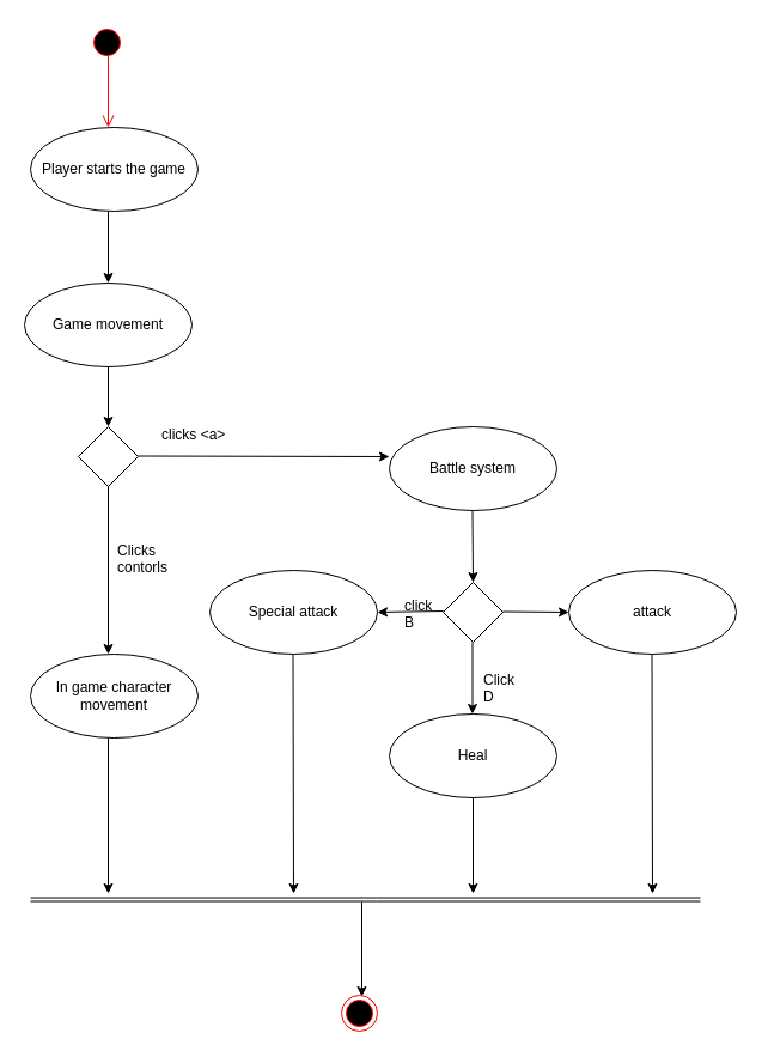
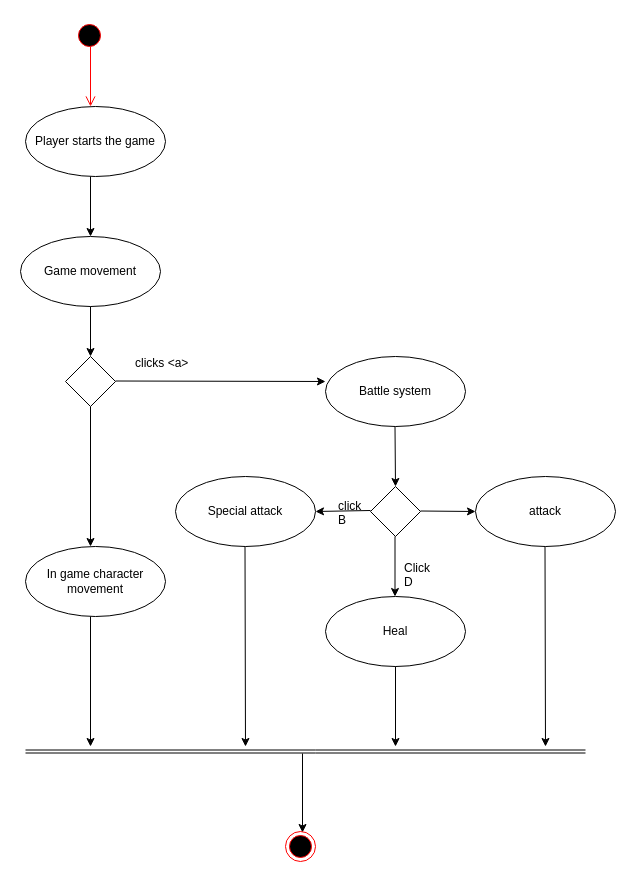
  <mxCell id="0" />
  <mxCell id="1" parent="0" />
  <mxCell id="2" value="Player starts the game&lt;br&gt;" style="ellipse;whiteSpace=wrap;html=1;" vertex="1" parent="1"><mxGeometry x="25" y="106" width="140" height="70" as="geometry" /></mxCell>
  <mxCell id="3" value="" style="endArrow=classic;html=1;entryX=0.5;entryY=0;entryDx=0;entryDy=0;" edge="1" parent="1" target="4"><mxGeometry width="50" height="50" relative="1" as="geometry"><mxPoint x="90" y="176" as="sourcePoint" /><mxPoint x="90" y="226" as="targetPoint" /><Array as="points" /></mxGeometry></mxCell>
  <mxCell id="4" value="Game movement&lt;br&gt;" style="ellipse;whiteSpace=wrap;html=1;" vertex="1" parent="1"><mxGeometry x="20" y="236" width="140" height="70" as="geometry" /></mxCell>
  <mxCell id="5" value="" style="endArrow=classic;html=1;" edge="1" parent="1"><mxGeometry width="50" height="50" relative="1" as="geometry"><mxPoint x="90" y="306" as="sourcePoint" /><mxPoint x="90" y="356" as="targetPoint" /><Array as="points" /></mxGeometry></mxCell>
  <mxCell id="6" value="" style="rhombus;whiteSpace=wrap;html=1;" vertex="1" parent="1"><mxGeometry x="65" y="356" width="50" height="50" as="geometry" /></mxCell>
  <mxCell id="7" value="" style="endArrow=classic;html=1;" edge="1" parent="1"><mxGeometry width="50" height="50" relative="1" as="geometry"><mxPoint x="115" y="380.5" as="sourcePoint" /><mxPoint x="325" y="381" as="targetPoint" /></mxGeometry></mxCell>
  <mxCell id="8" value="Battle system&lt;br&gt;" style="ellipse;whiteSpace=wrap;html=1;" vertex="1" parent="1"><mxGeometry x="325" y="356" width="140" height="70" as="geometry" /></mxCell>
  <mxCell id="9" value="" style="endArrow=classic;html=1;" edge="1" parent="1"><mxGeometry width="50" height="50" relative="1" as="geometry"><mxPoint x="90" y="406" as="sourcePoint" /><mxPoint x="90" y="546" as="targetPoint" /></mxGeometry></mxCell>
  <mxCell id="10" value="In game character movement&lt;br&gt;" style="ellipse;whiteSpace=wrap;html=1;" vertex="1" parent="1"><mxGeometry x="25" y="546" width="140" height="70" as="geometry" /></mxCell>
  <mxCell id="11" value="" style="endArrow=classic;html=1;entryX=0.5;entryY=0;entryDx=0;entryDy=0;" edge="1" parent="1" target="12"><mxGeometry width="50" height="50" relative="1" as="geometry"><mxPoint x="394.5" y="426" as="sourcePoint" /><mxPoint x="394.5" y="476" as="targetPoint" /><Array as="points" /></mxGeometry></mxCell>
  <mxCell id="12" value="" style="rhombus;whiteSpace=wrap;html=1;" vertex="1" parent="1"><mxGeometry x="370" y="486" width="50" height="50" as="geometry" /></mxCell>
  <mxCell id="13" value="" style="endArrow=classic;html=1;entryX=0;entryY=0.5;entryDx=0;entryDy=0;" edge="1" parent="1" target="14"><mxGeometry width="50" height="50" relative="1" as="geometry"><mxPoint x="420" y="510.5" as="sourcePoint" /><mxPoint x="470" y="511" as="targetPoint" /><Array as="points" /></mxGeometry></mxCell>
  <mxCell id="14" value="attack&lt;br&gt;" style="ellipse;whiteSpace=wrap;html=1;" vertex="1" parent="1"><mxGeometry x="475" y="476" width="140" height="70" as="geometry" /></mxCell>
  <mxCell id="15" value="" style="endArrow=classic;html=1;entryX=1;entryY=0.5;entryDx=0;entryDy=0;" edge="1" parent="1" target="16"><mxGeometry width="50" height="50" relative="1" as="geometry"><mxPoint x="370" y="510" as="sourcePoint" /><mxPoint x="320" y="510" as="targetPoint" /><Array as="points" /></mxGeometry></mxCell>
  <mxCell id="16" value="Special attack" style="ellipse;whiteSpace=wrap;html=1;" vertex="1" parent="1"><mxGeometry x="175" y="476" width="140" height="70" as="geometry" /></mxCell>
  <mxCell id="17" value="" style="endArrow=classic;html=1;" edge="1" parent="1"><mxGeometry width="50" height="50" relative="1" as="geometry"><mxPoint x="394.5" y="536" as="sourcePoint" /><mxPoint x="394.5" y="596" as="targetPoint" /><Array as="points" /></mxGeometry></mxCell>
  <mxCell id="18" value="Heal&lt;br&gt;" style="ellipse;whiteSpace=wrap;html=1;" vertex="1" parent="1"><mxGeometry x="325" y="596" width="140" height="70" as="geometry" /></mxCell>
  <mxCell id="19" value="" style="endArrow=classic;html=1;" edge="1" parent="1"><mxGeometry width="50" height="50" relative="1" as="geometry"><mxPoint x="90" y="616" as="sourcePoint" /><mxPoint x="90" y="746" as="targetPoint" /></mxGeometry></mxCell>
  <mxCell id="20" value="" style="endArrow=classic;html=1;" edge="1" parent="1"><mxGeometry width="50" height="50" relative="1" as="geometry"><mxPoint x="244.5" y="546" as="sourcePoint" /><mxPoint x="245" y="746" as="targetPoint" /></mxGeometry></mxCell>
  <mxCell id="21" value="" style="endArrow=classic;html=1;" edge="1" parent="1"><mxGeometry width="50" height="50" relative="1" as="geometry"><mxPoint x="544.5" y="546" as="sourcePoint" /><mxPoint x="545" y="746" as="targetPoint" /></mxGeometry></mxCell>
  <mxCell id="22" value="" style="endArrow=classic;html=1;" edge="1" parent="1"><mxGeometry width="50" height="50" relative="1" as="geometry"><mxPoint x="395" y="666" as="sourcePoint" /><mxPoint x="395" y="746" as="targetPoint" /></mxGeometry></mxCell>
  <mxCell id="23" value="" style="shape=link;html=1;shadow=0;strokeColor=#000000;comic=0;width=3;" edge="1" parent="1"><mxGeometry width="100" relative="1" as="geometry"><mxPoint x="25" y="751" as="sourcePoint" /><mxPoint x="585" y="751" as="targetPoint" /><Array as="points"><mxPoint x="315" y="751" /></Array></mxGeometry></mxCell>
  <mxCell id="24" value="" style="endArrow=classic;html=1;" edge="1" parent="1"><mxGeometry width="50" height="50" relative="1" as="geometry"><mxPoint x="302" y="753" as="sourcePoint" /><mxPoint x="302" y="832" as="targetPoint" /></mxGeometry></mxCell>
  <mxCell id="25" value="" style="edgeStyle=orthogonalEdgeStyle;html=1;verticalAlign=bottom;endArrow=open;endSize=8;strokeColor=#ff0000;shadow=0;" edge="1" parent="1"><mxGeometry relative="1" as="geometry"><mxPoint x="90" y="106" as="targetPoint" /><mxPoint x="90" y="46" as="sourcePoint" /></mxGeometry></mxCell>
  <mxCell id="26" value="" style="ellipse;html=1;shape=startState;fillColor=#000000;strokeColor=#ff0000;" vertex="1" parent="1"><mxGeometry x="74" y="20" width="30" height="30" as="geometry" /></mxCell>
  <mxCell id="27" value="" style="ellipse;html=1;shape=endState;fillColor=#000000;strokeColor=#ff0000;" vertex="1" parent="1"><mxGeometry x="285" y="831" width="30" height="30" as="geometry" /></mxCell>
  <mxCell id="28" value="clicks &amp;lt;a&amp;gt;&lt;br&gt;&lt;br&gt;" style="text;html=1;resizable=0;points=[];autosize=1;align=left;verticalAlign=top;spacingTop=-4;" vertex="1" parent="1"><mxGeometry x="133" y="353" width="63" height="28" as="geometry" /></mxCell>
- <mxCell id="29" value="Clicks&amp;nbsp;&lt;br&gt;contorls&lt;br&gt;" style="text;html=1;resizable=0;points=[];autosize=1;align=left;verticalAlign=top;spacingTop=-4;" vertex="1" parent="1"><mxGeometry x="96" y="450" width="52" height="28" as="geometry" /></mxCell>
  <mxCell id="30" value="click&lt;br&gt;B&lt;br&gt;" style="text;html=1;resizable=0;points=[];autosize=1;align=left;verticalAlign=top;spacingTop=-4;" vertex="1" parent="1"><mxGeometry x="336" y="496" width="33" height="28" as="geometry" /></mxCell>
  <mxCell id="31" value="Click&lt;br&gt;D&lt;br&gt;" style="text;html=1;resizable=0;points=[];autosize=1;align=left;verticalAlign=top;spacingTop=-4;" vertex="1" parent="1"><mxGeometry x="402" y="558" width="36" height="28" as="geometry" /></mxCell>
